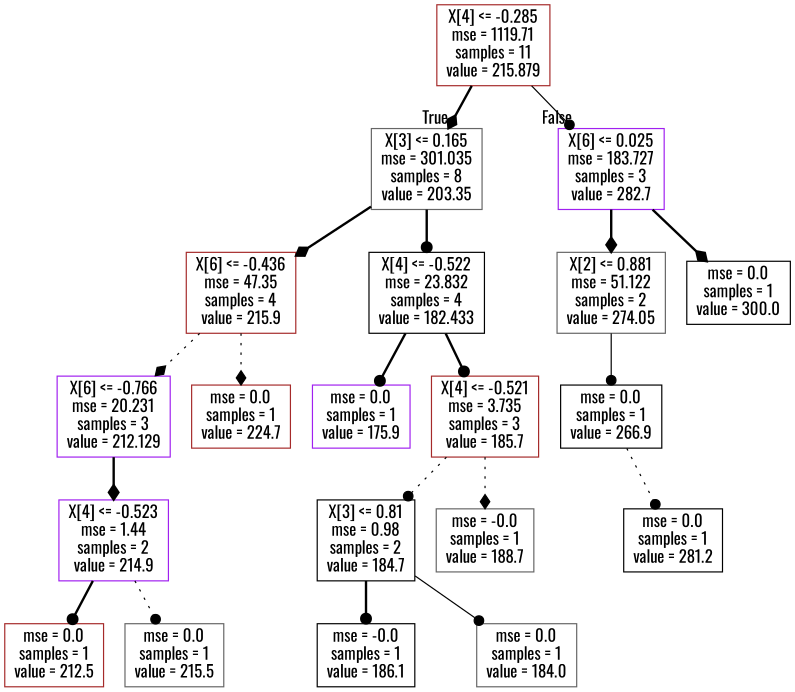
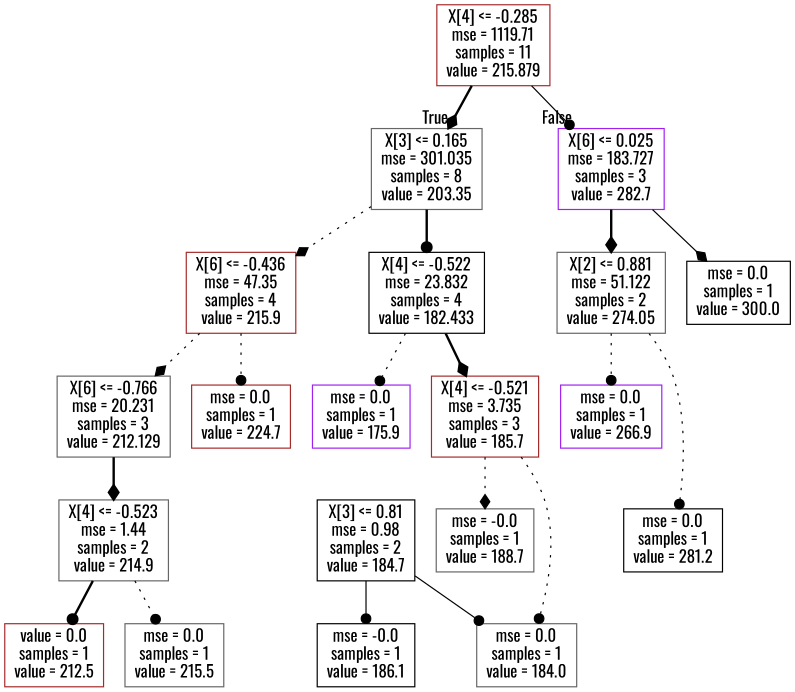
  digraph {
    fontname=Oswald
    node [color=gray40 fontname=Oswald shape=box]
    edge [arrowhead=dot fontname=Oswald style=bold]
    n1 [color=brown label="X[4] <= -0.285\nmse = 1119.71\nsamples = 11\nvalue = 215.879"]
    n2 [label="X[3] <= 0.165\nmse = 301.035\nsamples = 8\nvalue = 203.35"]
    n3 [color=purple label="X[6] <= 0.025\nmse = 183.727\nsamples = 3\nvalue = 282.7"]
    n4 [color=brown label="X[6] <= -0.436\nmse = 47.35\nsamples = 4\nvalue = 215.9"]
    n5 [color=black label="X[4] <= -0.522\nmse = 23.832\nsamples = 4\nvalue = 182.433"]
    n6 [label="X[2] <= 0.881\nmse = 51.122\nsamples = 2\nvalue = 274.05"]
    n7 [color=black label="mse = 0.0\nsamples = 1\nvalue = 300.0"]
-   n8 [color=purple label="X[6] <= -0.766\nmse = 20.231\nsamples = 3\nvalue = 212.129"]
+   n8 [label="X[6] <= -0.766\nmse = 20.231\nsamples = 3\nvalue = 212.129"]
    n9 [color=brown label="mse = 0.0\nsamples = 1\nvalue = 224.7"]
    n10 [color=purple label="mse = 0.0\nsamples = 1\nvalue = 175.9"]
    n11 [color=brown label="X[4] <= -0.521\nmse = 3.735\nsamples = 3\nvalue = 185.7"]
-   n12 [color=purple label="X[4] <= -0.523\nmse = 1.44\nsamples = 2\nvalue = 214.9"]
-   n13 [color=brown label="mse = 0.0\nsamples = 1\nvalue = 212.5"]
+   n12 [label="X[4] <= -0.523\nmse = 1.44\nsamples = 2\nvalue = 214.9"]
+   n13 [color=brown label="value = 0.0\nsamples = 1\nvalue = 212.5"]
    n14 [label="mse = 0.0\nsamples = 1\nvalue = 215.5"]
    n15 [color=black label="X[3] <= 0.81\nmse = 0.98\nsamples = 2\nvalue = 184.7"]
    n16 [label="mse = -0.0\nsamples = 1\nvalue = 188.7"]
    n17 [label="mse = 0.0\nsamples = 1\nvalue = 184.0"]
    n18 [color=black label="mse = -0.0\nsamples = 1\nvalue = 186.1"]
-   n19 [color=black label="mse = 0.0\nsamples = 1\nvalue = 266.9"]
+   n19 [color=purple label="mse = 0.0\nsamples = 1\nvalue = 266.9"]
    n20 [color=black label="mse = 0.0\nsamples = 1\nvalue = 281.2"]
    n1 -> n2 [arrowhead=diamond headlabel=True labelangle=45 labeldistance=2.5]
    n1 -> n3 [headlabel=False labelangle=-45 labeldistance=2.5 style=solid]
-   n2 -> n4 [arrowhead=diamond]
+   n2 -> n4 [arrowhead=diamond style=dotted]
    n2 -> n5
    n3 -> n6 [arrowhead=diamond]
-   n3 -> n7 [arrowhead=diamond]
+   n3 -> n7 [arrowhead=diamond style=solid]
    n4 -> n8 [arrowhead=diamond style=dotted]
-   n4 -> n9 [arrowhead=diamond style=dotted]
-   n5 -> n10
-   n5 -> n11
-   n6 -> n19 [style=solid]
-   n19 -> n20 [style=dotted]
+   n4 -> n9 [style=dotted]
+   n5 -> n10 [style=dotted]
+   n5 -> n11 [arrowhead=diamond]
+   n6 -> n19 [style=dotted]
+   n6 -> n20 [style=dotted]
    n8 -> n12 [arrowhead=diamond]
-   n11 -> n15 [style=dotted]
+   n11 -> n17 [style=dotted]
    n11 -> n16 [arrowhead=diamond style=dotted]
    n12 -> n13
    n12 -> n14 [style=dotted]
    n15 -> n17 [style=solid]
-   n15 -> n18
+   n15 -> n18 [style=solid]
  }
